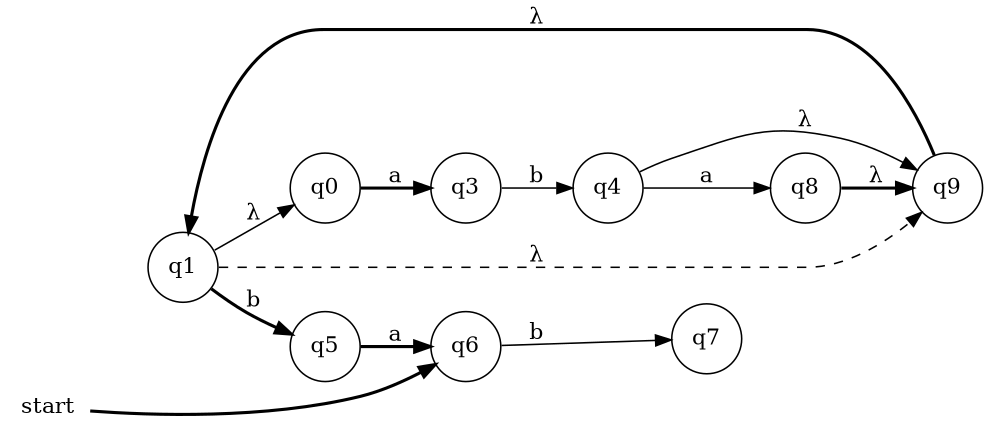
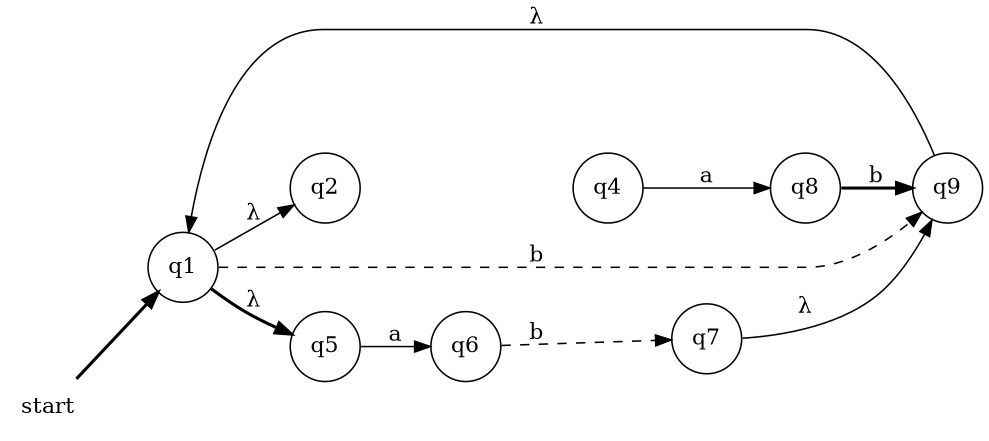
  digraph {
    rankdir=LR
    node [shape=circle]
    edge [style=bold]
    start [shape=none]
    q1
-   q2 [label=q0]
+   q2
    q5
    q9
-   q3
    q6
    q4
    q8
    q7
-   start -> q6
+   start -> q1
    q1 -> q2 [label="λ" style=solid]
-   q1 -> q5 [label=b]
-   q1 -> q9 [label="λ" style=dashed]
-   q2 -> q3 [label=a]
-   q5 -> q6 [label=a]
-   q9 -> q1 [label="λ"]
-   q3 -> q4 [label=b style=solid]
-   q6 -> q7 [label=b style=solid]
-   q4 -> q9 [label="λ" style=solid]
+   q1 -> q5 [label="λ"]
+   q1 -> q9 [label=b style=dashed]
+   q5 -> q6 [label=a style=solid]
+   q9 -> q1 [label="λ" style=solid]
+   q6 -> q7 [label=b style=dashed]
+   q7 -> q9 [label="λ" style=solid]
    q4 -> q8 [label=a style=solid]
-   q8 -> q9 [label="λ"]
+   q8 -> q9 [label=b]
  }
